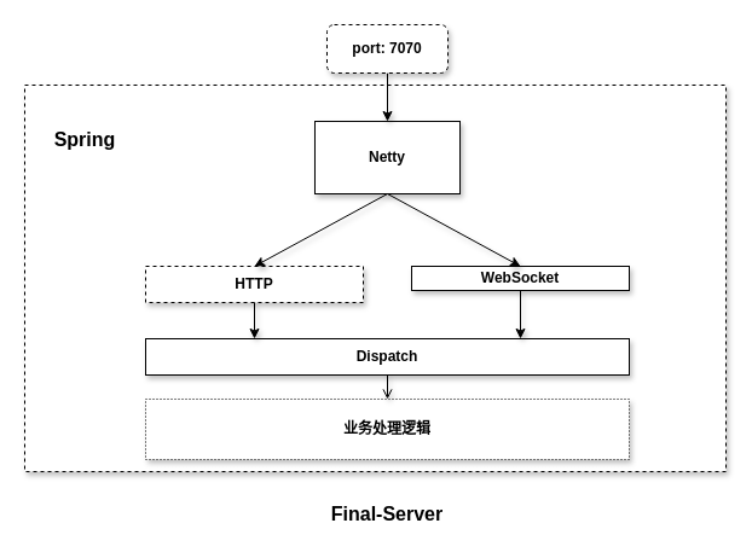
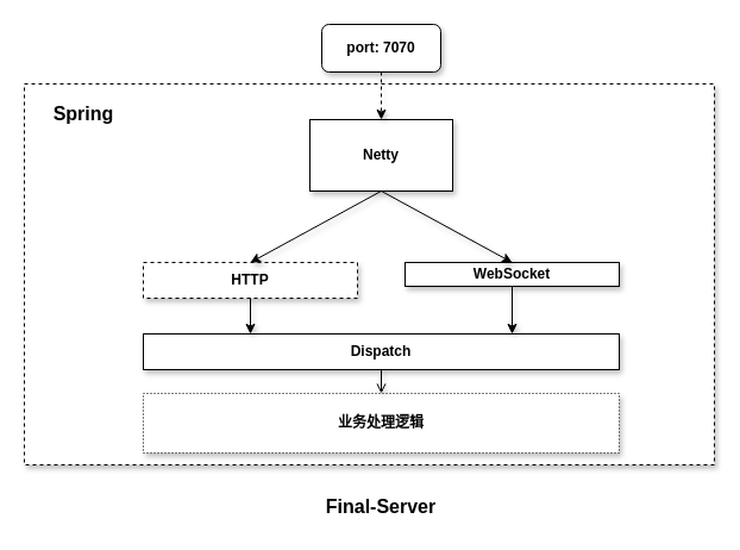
  <mxCell id="0" />
  <mxCell id="1" parent="0" />
  <mxCell id="2" value="" style="rounded=0;whiteSpace=wrap;html=1;dashed=1;strokeWidth=1;perimeterSpacing=5;shadow=1;fontStyle=1" parent="1" vertex="1"><mxGeometry x="20" y="70" width="580" height="320" as="geometry" /></mxCell>
  <mxCell id="3" value="HTTP" style="rounded=0;whiteSpace=wrap;html=1;shadow=1;fontStyle=1;dashed=1;" parent="1" vertex="1"><mxGeometry x="120" y="220" width="180" height="30" as="geometry" /></mxCell>
  <mxCell id="4" value="WebSocket" style="rounded=0;whiteSpace=wrap;html=1;shadow=1;fontStyle=1" parent="1" vertex="1"><mxGeometry x="340" y="220" width="180" height="20" as="geometry" /></mxCell>
  <mxCell id="5" value="Netty" style="rounded=0;whiteSpace=wrap;html=1;shadow=1;fontStyle=1" parent="1" vertex="1"><mxGeometry x="260" y="100" width="120" height="60" as="geometry" /></mxCell>
  <mxCell id="6" value="" style="endArrow=classic;html=1;rounded=0;entryX=0.5;entryY=0;entryDx=0;entryDy=0;exitX=0.5;exitY=1;exitDx=0;exitDy=0;shadow=1;fontStyle=1" parent="1" source="5" target="3" edge="1"><mxGeometry width="50" height="50" relative="1" as="geometry"><mxPoint x="330" y="170" as="sourcePoint" /><mxPoint x="240" y="420" as="targetPoint" /></mxGeometry></mxCell>
  <mxCell id="7" value="" style="endArrow=classic;html=1;rounded=0;exitX=0.5;exitY=1;exitDx=0;exitDy=0;entryX=0.5;entryY=0;entryDx=0;entryDy=0;shadow=1;fontStyle=1" parent="1" source="5" target="4" edge="1"><mxGeometry width="50" height="50" relative="1" as="geometry"><mxPoint x="270" y="370" as="sourcePoint" /><mxPoint x="320" y="320" as="targetPoint" /></mxGeometry></mxCell>
- <mxCell id="8" value="" style="edgeStyle=orthogonalEdgeStyle;rounded=0;orthogonalLoop=1;jettySize=auto;html=1;shadow=1;fontStyle=1" parent="1" source="9" target="5" edge="1"><mxGeometry relative="1" as="geometry" /></mxCell>
- <mxCell id="9" value="port: 7070" style="rounded=1;whiteSpace=wrap;html=1;shadow=1;fontStyle=1;dashed=1;" parent="1" vertex="1"><mxGeometry x="270" y="20" width="100" height="40" as="geometry" /></mxCell>
+ <mxCell id="8" value="" style="edgeStyle=orthogonalEdgeStyle;rounded=0;orthogonalLoop=1;jettySize=auto;html=1;shadow=1;fontStyle=1;dashed=1;" parent="1" source="9" target="5" edge="1"><mxGeometry relative="1" as="geometry" /></mxCell>
+ <mxCell id="9" value="port: 7070" style="rounded=1;whiteSpace=wrap;html=1;shadow=1;fontStyle=1" parent="1" vertex="1"><mxGeometry x="270" y="20" width="100" height="40" as="geometry" /></mxCell>
  <mxCell id="10" value="Dispatch" style="rounded=0;whiteSpace=wrap;html=1;strokeWidth=1;shadow=1;fontStyle=1" parent="1" vertex="1"><mxGeometry x="120" y="280" width="400" height="30" as="geometry" /></mxCell>
  <mxCell id="11" value="" style="endArrow=classic;html=1;rounded=0;exitX=0.5;exitY=1;exitDx=0;exitDy=0;shadow=1;fontStyle=1" parent="1" source="3" edge="1"><mxGeometry width="50" height="50" relative="1" as="geometry"><mxPoint x="170" y="490" as="sourcePoint" /><mxPoint x="210" y="280" as="targetPoint" /></mxGeometry></mxCell>
  <mxCell id="12" value="" style="endArrow=classic;html=1;rounded=0;exitX=0.5;exitY=1;exitDx=0;exitDy=0;shadow=1;fontStyle=1" parent="1" source="4" edge="1"><mxGeometry width="50" height="50" relative="1" as="geometry"><mxPoint x="310" y="530" as="sourcePoint" /><mxPoint x="430" y="280" as="targetPoint" /></mxGeometry></mxCell>
  <mxCell id="13" value="业务处理逻辑" style="rounded=0;whiteSpace=wrap;html=1;strokeWidth=1;dashed=1;dashPattern=1 2;shadow=1;fontStyle=1" parent="1" vertex="1"><mxGeometry x="120" y="330" width="400" height="50" as="geometry" /></mxCell>
  <mxCell id="14" value="" style="endArrow=open;html=1;rounded=0;exitX=0.5;exitY=1;exitDx=0;exitDy=0;entryX=0.5;entryY=0;entryDx=0;entryDy=0;shadow=1;fontStyle=1;" parent="1" source="10" target="13" edge="1"><mxGeometry width="50" height="50" relative="1" as="geometry"><mxPoint x="320" y="380" as="sourcePoint" /><mxPoint x="370" y="330" as="targetPoint" /></mxGeometry></mxCell>
  <mxCell id="15" value="Final-Server" style="text;html=1;strokeColor=none;fillColor=none;align=center;verticalAlign=middle;whiteSpace=wrap;rounded=0;dashed=1;dashPattern=1 2;strokeWidth=1;fontSize=16;fontStyle=1;shadow=1;" parent="1" vertex="1"><mxGeometry x="255" y="410" width="130" height="30" as="geometry" /></mxCell>
- <mxCell id="16" value="Spring" style="text;html=1;strokeColor=none;fillColor=none;align=center;verticalAlign=middle;whiteSpace=wrap;rounded=0;dashed=1;dashPattern=1 2;strokeWidth=1;fontSize=16;fontStyle=1;shadow=1;" parent="1" vertex="1"><mxGeometry x="40" y="100" width="60" height="30" as="geometry" /></mxCell>
+ <mxCell id="16" value="Spring" style="text;html=1;strokeColor=none;fillColor=none;align=center;verticalAlign=middle;whiteSpace=wrap;rounded=0;dashed=1;dashPattern=1 2;strokeWidth=1;fontSize=16;fontStyle=1;shadow=1;" parent="1" vertex="1"><mxGeometry x="40" y="80" width="60" height="30" as="geometry" /></mxCell>
